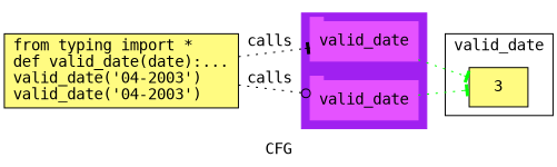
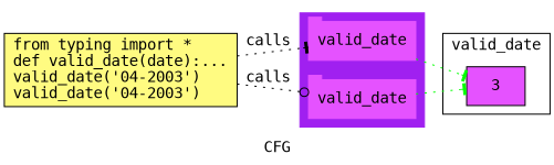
  digraph {
    compound=True
    fontname="DejaVu Sans Mono"
    label=CFG
    pack=False
    rankdir=LR
    ranksep=0.02
    node [fontname="DejaVu Sans Mono" shape=tab style=filled]
    edge [fontname="DejaVu Sans Mono" style=dotted arrowhead=tee]
    n1 [color="#E552FF" height=0.5 label=valid_date linenum="[21]" width=1.375]
    n2 [color="#E552FF" height=0.5 label=valid_date linenum="[23]" width=1.375]
-   3 [fillcolor="#FFFB81" height=0.5 linenum="[]" shape=rectangle style="filled,solid" width=0.75]
+   3 [fillcolor="#E552FF" height=0.5 linenum="[]" shape=rectangle style="filled,solid" width=0.75]
    n4 [fillcolor="#FFFB81" height=0.94444 label="from typing import *\ldef valid_date(date):...\lvalid_date('04-2003')\lvalid_date('04-2003')\l" linenum="[1]" shape=rectangle style="filled,solid" width=2.9861]
    subgraph cluster_1 {
      color=purple
      compound=true
      label=""
      shape=tab
      style=filled
      n1
      n2
    }
    subgraph cluster_2 {
      label=valid_date
      3
    }
    n1 -> 3 [color=green]
    n2 -> 3 [color=green]
    n4 -> n1 [label=calls]
    n4 -> n2 [label=calls arrowhead=odot]
  }
